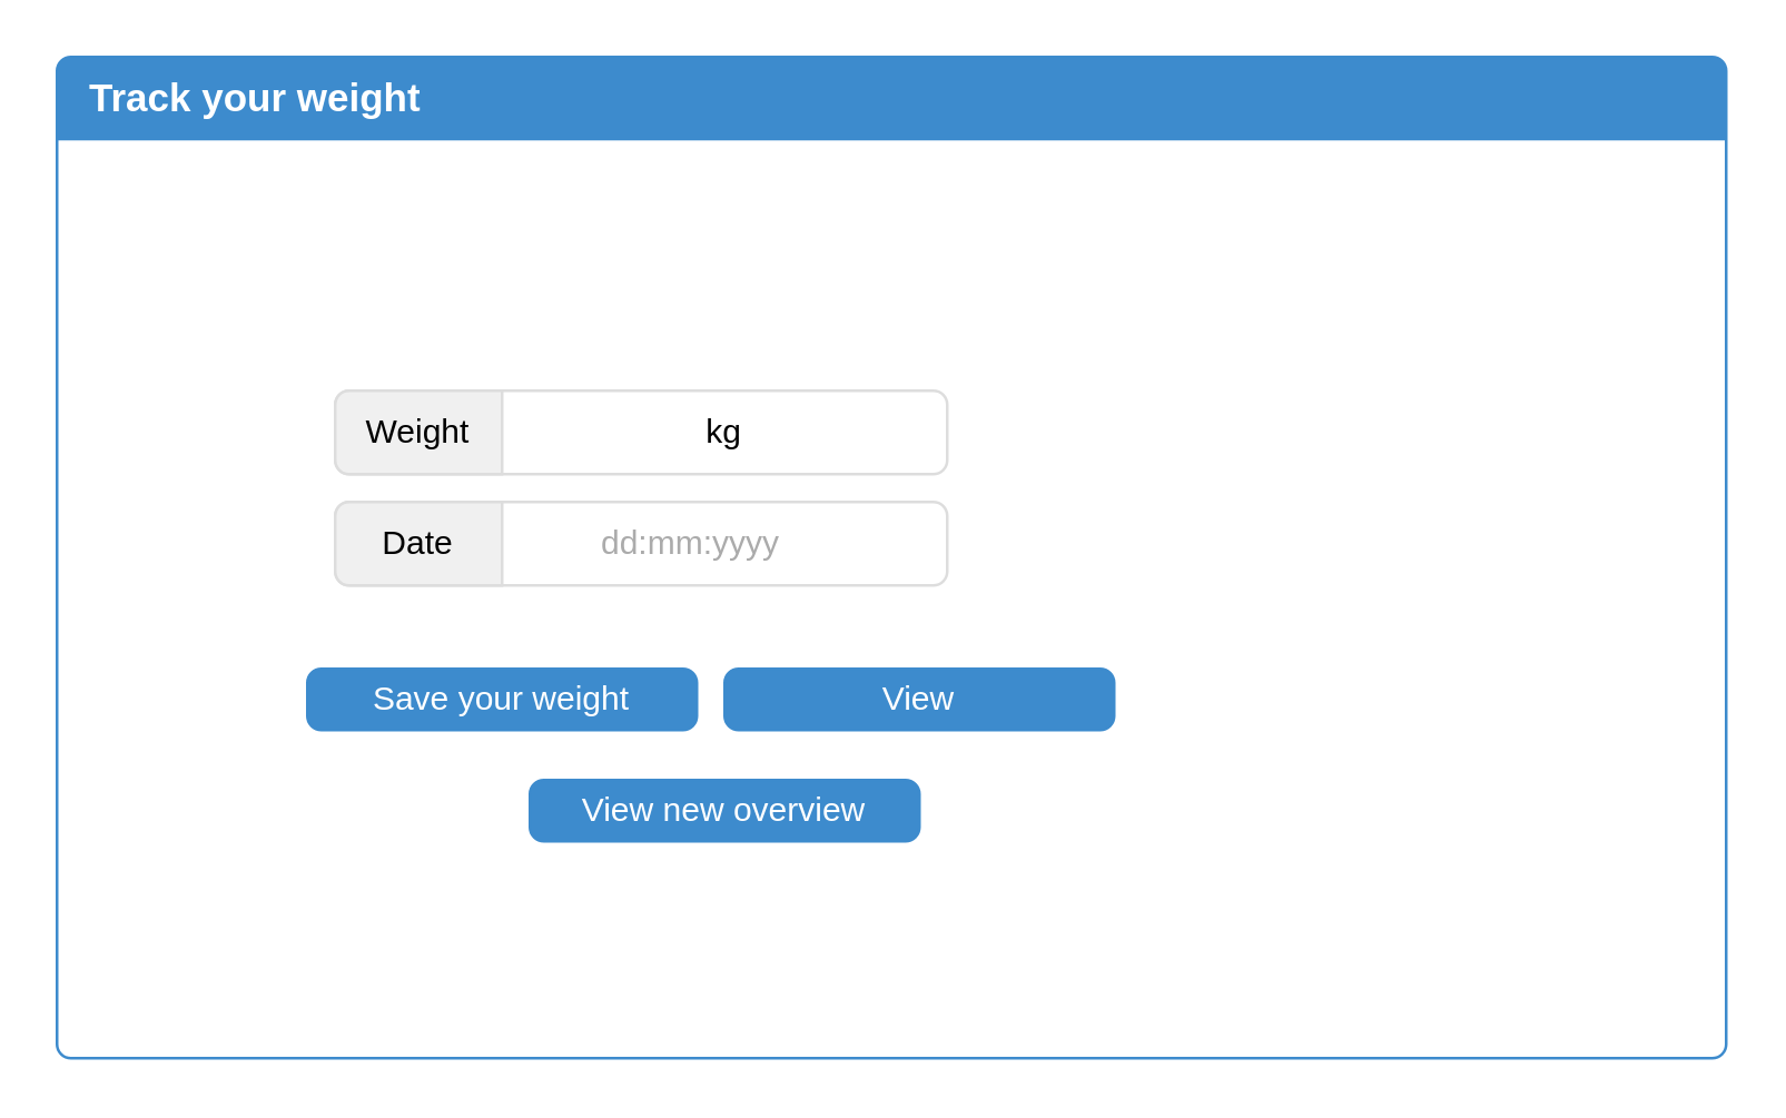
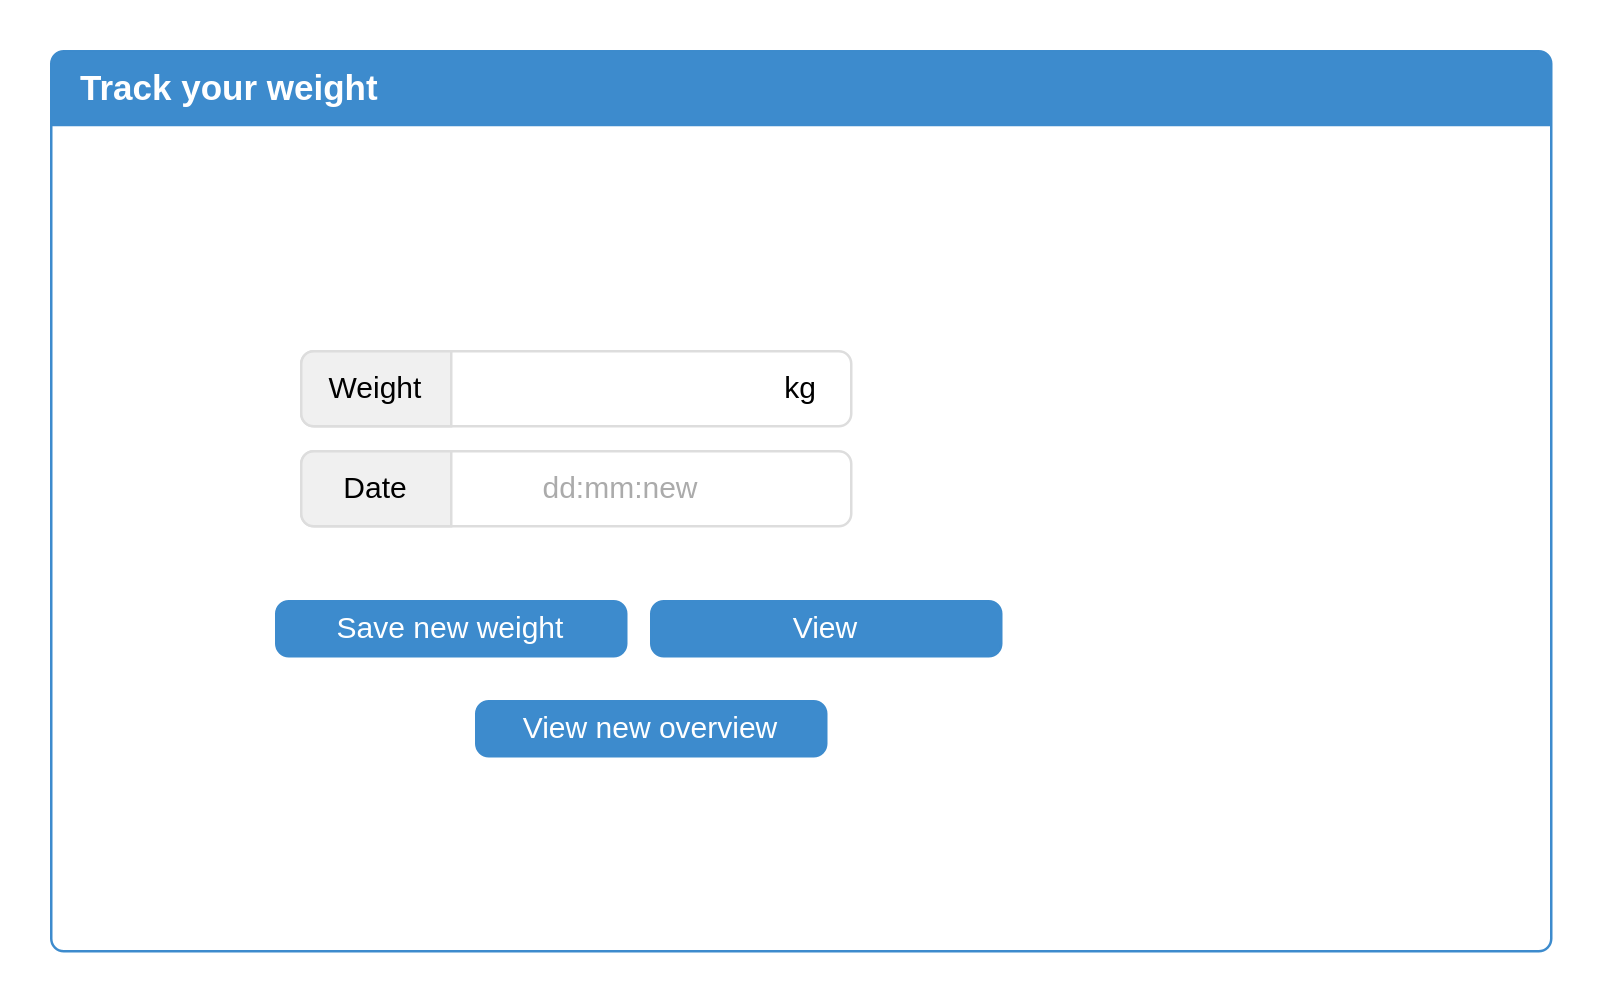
  <mxCell id="0" />
  <mxCell id="1" parent="0" />
  <mxCell id="2" value="" style="html=1;shadow=0;dashed=0;shape=mxgraph.bootstrap.rrect;align=center;rSize=5;strokeColor=#3D8BCD;fillColor=#ffffff;fontColor=#f0f0f0;spacingTop=30;whiteSpace=wrap;" parent="1" vertex="1"><mxGeometry x="20" y="20" width="600" height="360" as="geometry" /></mxCell>
  <mxCell id="3" value="Track your weight" style="html=1;shadow=0;dashed=0;shape=mxgraph.bootstrap.topButton;rSize=5;strokeColor=none;fillColor=#3D8BCD;fontColor=#ffffff;fontSize=14;fontStyle=1;align=left;spacingLeft=10;whiteSpace=wrap;resizeWidth=1;" parent="2" vertex="1"><mxGeometry width="600" height="30" relative="1" as="geometry" /></mxCell>
  <mxCell id="4" value="View new overview" style="html=1;shadow=0;dashed=0;shape=mxgraph.bootstrap.rrect;rSize=5;fillColor=#3D8BCD;align=center;strokeColor=#3D8BCD;fontColor=#ffffff;fontSize=12;whiteSpace=wrap;" vertex="1" parent="2"><mxGeometry x="170" y="260" width="140" height="22" as="geometry" /></mxCell>
  <mxCell id="5" value="&amp;nbsp; &amp;nbsp;&amp;nbsp;" style="html=1;shadow=0;dashed=0;shape=mxgraph.bootstrap.rrect;rSize=5;strokeColor=#dddddd;fillColor=#ffffff;spacingLeft=50;fontSize=14;align=left;fontColor=#dddddd;whiteSpace=wrap;" vertex="1" parent="2"><mxGeometry x="100" y="120" width="220" height="30" as="geometry" /></mxCell>
  <mxCell id="6" value="Weight" style="html=1;shadow=0;dashed=0;shape=mxgraph.bootstrap.leftButton;rSize=5;strokeColor=#dddddd;fillColor=#f0f0f0;whiteSpace=wrap;resizeHeight=1;" vertex="1" parent="5"><mxGeometry width="60" height="30" relative="1" as="geometry" /></mxCell>
- <mxCell id="7" value="kg" style="text;html=1;strokeColor=none;fillColor=none;align=center;verticalAlign=middle;whiteSpace=wrap;rounded=0;" vertex="1" parent="5"><mxGeometry x="120" y="5" width="40" height="20" as="geometry" /></mxCell>
+ <mxCell id="7" value="kg" style="text;html=1;strokeColor=none;fillColor=none;align=center;verticalAlign=middle;whiteSpace=wrap;rounded=0;" vertex="1" parent="5"><mxGeometry x="180" y="5" width="40" height="20" as="geometry" /></mxCell>
  <mxCell id="8" value="&amp;nbsp; &amp;nbsp;&amp;nbsp;" style="html=1;shadow=0;dashed=0;shape=mxgraph.bootstrap.rrect;rSize=5;strokeColor=#dddddd;fillColor=#ffffff;spacingLeft=50;fontSize=14;align=left;fontColor=#dddddd;whiteSpace=wrap;" vertex="1" parent="2"><mxGeometry x="100" y="160" width="220" height="30" as="geometry" /></mxCell>
  <mxCell id="9" value="Date" style="html=1;shadow=0;dashed=0;shape=mxgraph.bootstrap.leftButton;rSize=5;strokeColor=#dddddd;fillColor=#f0f0f0;whiteSpace=wrap;resizeHeight=1;" vertex="1" parent="8"><mxGeometry width="60" height="30" relative="1" as="geometry" /></mxCell>
- <mxCell id="10" value="dd:mm:yyyy" style="text;html=1;align=center;verticalAlign=middle;whiteSpace=wrap;rounded=0;fontColor=#ABABAB;" vertex="1" parent="8"><mxGeometry x="83" y="5" width="90" height="20" as="geometry" /></mxCell>
- <mxCell id="11" value="Save your weight" style="html=1;shadow=0;dashed=0;shape=mxgraph.bootstrap.rrect;rSize=5;fillColor=#3D8BCD;align=center;strokeColor=#3D8BCD;fontColor=#ffffff;fontSize=12;whiteSpace=wrap;" vertex="1" parent="2"><mxGeometry x="90" y="220" width="140" height="22" as="geometry" /></mxCell>
+ <mxCell id="10" value="dd:mm:new" style="text;html=1;align=center;verticalAlign=middle;whiteSpace=wrap;rounded=0;fontColor=#ABABAB;" vertex="1" parent="8"><mxGeometry x="83" y="5" width="90" height="20" as="geometry" /></mxCell>
+ <mxCell id="11" value="Save new weight" style="html=1;shadow=0;dashed=0;shape=mxgraph.bootstrap.rrect;rSize=5;fillColor=#3D8BCD;align=center;strokeColor=#3D8BCD;fontColor=#ffffff;fontSize=12;whiteSpace=wrap;" vertex="1" parent="2"><mxGeometry x="90" y="220" width="140" height="22" as="geometry" /></mxCell>
  <mxCell id="12" value="View" style="html=1;shadow=0;dashed=0;shape=mxgraph.bootstrap.rrect;rSize=5;fillColor=#3D8BCD;align=center;strokeColor=#3D8BCD;fontColor=#ffffff;fontSize=12;whiteSpace=wrap;" vertex="1" parent="2"><mxGeometry x="240" y="220" width="140" height="22" as="geometry" /></mxCell>
